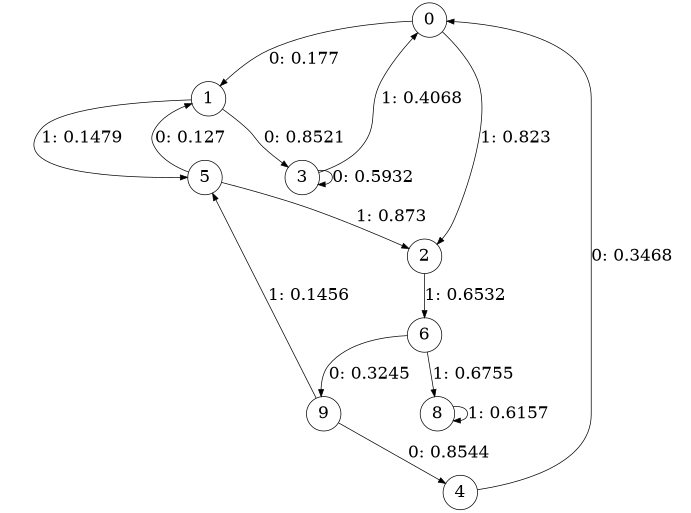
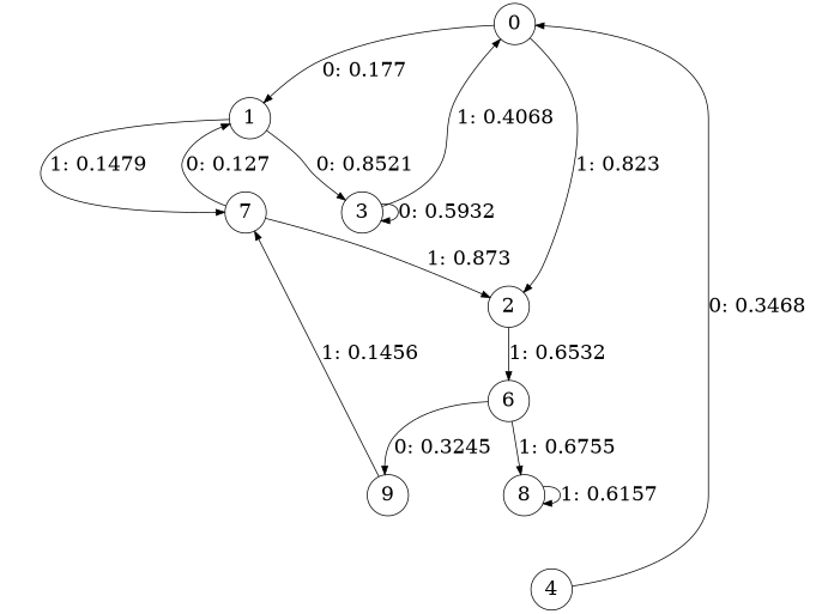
  digraph {
    node [fontsize=24 shape=circle]
    edge [fontsize=24]
    0
    1
    2
    3
-   5
+   5 [label=7]
    6
    9
    8
    4
    0 -> 1 [label="0: 0.177    "]
    0 -> 2 [label="1: 0.823    "]
    1 -> 3 [label="0: 0.8521   "]
    1 -> 5 [label="1: 0.1479   "]
    2 -> 6 [label="1: 0.6532   "]
    3 -> 0 [label="1: 0.4068   "]
    3 -> 3 [label="0: 0.5932   "]
    5 -> 1 [label="0: 0.127    "]
    5 -> 2 [label="1: 0.873    "]
    6 -> 9 [label="0: 0.3245   "]
    6 -> 8 [label="1: 0.6755   "]
    9 -> 5 [label="1: 0.1456   "]
-   9 -> 4 [label="0: 0.8544   "]
    8 -> 8 [label="1: 0.6157   "]
    4 -> 0 [label="0: 0.3468   "]
  }
